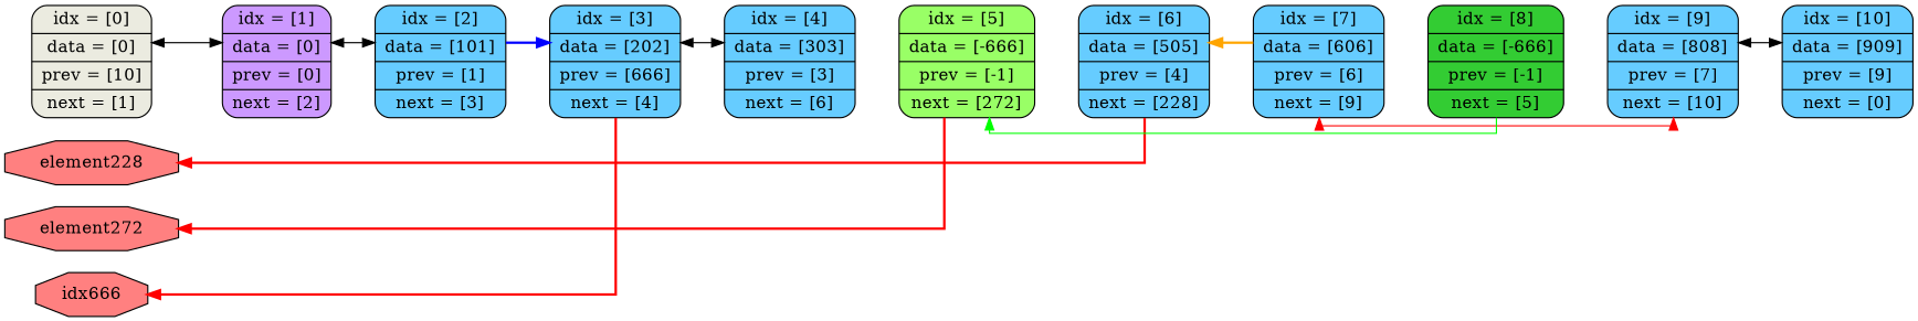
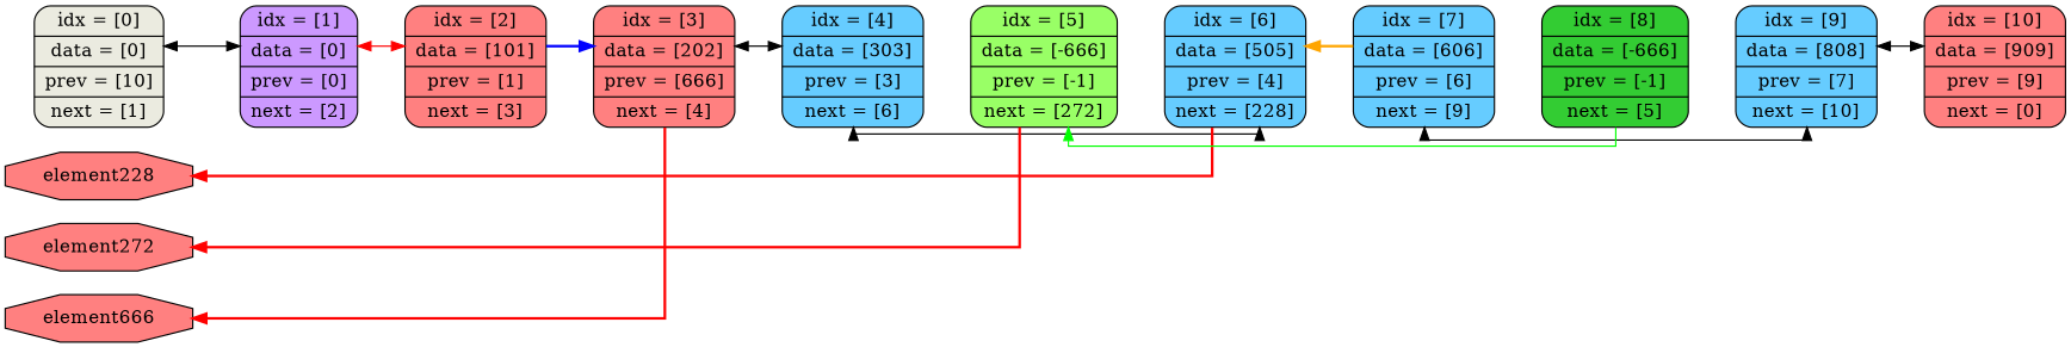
  digraph {
    rankdir=LR
    splines=ortho
    node [fillcolor="#66ccff" shape=Mrecord style=filled]
    edge [color=invis constraint=false]
    n1 [fillcolor="#ebebe0" label="idx = [0] | data = [0] | prev = [10] | next = [1] "]
    n2 [fillcolor="#cc99ff" label="idx = [1] | data = [0] | prev = [0] | next = [2] "]
-   n3 [label="idx = [2] | data = [101] | prev = [1] | next = [3] "]
-   n4 [label="idx = [3] | data = [202] | prev = [666] | next = [4] "]
+   n3 [fillcolor="#ff8080" label="idx = [2] | data = [101] | prev = [1] | next = [3] "]
+   n4 [fillcolor="#ff8080" label="idx = [3] | data = [202] | prev = [666] | next = [4] "]
    n5 [label="idx = [4] | data = [303] | prev = [3] | next = [6] "]
-   element666 [fillcolor="#ff8080" shape=octagon label=idx666]
+   element666 [fillcolor="#ff8080" shape=octagon]
    n7 [fillcolor="#99ff66" label="idx = [5] | data = [-666] | prev = [-1] | next = [272] "]
    n8 [label="idx = [6] | data = [505] | prev = [4] | next = [228] "]
    element272 [fillcolor="#ff8080" shape=octagon]
    n10 [label="idx = [7] | data = [606] | prev = [6] | next = [9] "]
    element228 [fillcolor="#ff8080" shape=octagon]
    n12 [fillcolor="#33cc33" label="idx = [8] | data = [-666] | prev = [-1] | next = [5] "]
    n13 [label="idx = [9] | data = [808] | prev = [7] | next = [10] "]
-   n14 [label="idx = [10] | data = [909] | prev = [9] | next = [0] "]
+   n14 [fillcolor="#ff8080" label="idx = [10] | data = [909] | prev = [9] | next = [0] "]
    n1 -> n2 [constraint=""]
    n1 -> n2 [color=black dir=both]
    n2 -> n3 [constraint=""]
-   n2 -> n3 [color=black dir=both]
+   n2 -> n3 [color=red dir=both]
    n3 -> n4 [constraint=""]
    n3 -> n4 [color=blue style=bold]
    n4 -> n5 [constraint=""]
    n4 -> n5 [color=black dir=both]
    n4 -> element666 [color=red style=bold]
    n5 -> n7 [constraint=""]
+   n5 -> n8 [color=black dir=both]
    n7 -> n8 [constraint=""]
    n7 -> element272 [color=red style=bold]
    n8 -> n10 [constraint=""]
    n8 -> element228 [color=red style=bold]
    n10 -> n8 [color=orange style=bold]
    n10 -> n12 [constraint=""]
-   n10 -> n13 [color=red dir=both]
+   n10 -> n13 [color=black dir=both]
    n12 -> n7 [color=green]
    n12 -> n13 [constraint=""]
    n13 -> n14 [constraint=""]
    n13 -> n14 [color=black dir=both]
  }
